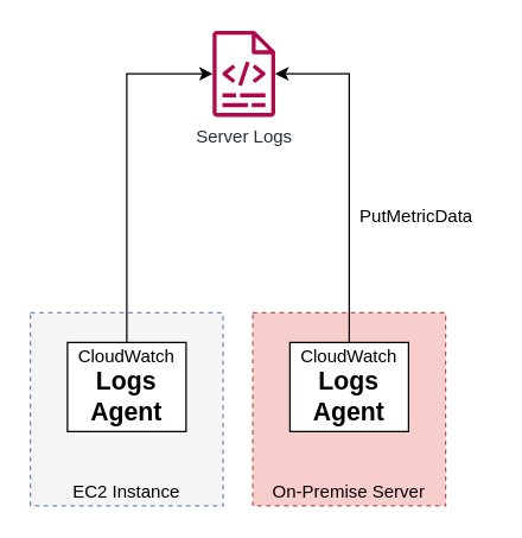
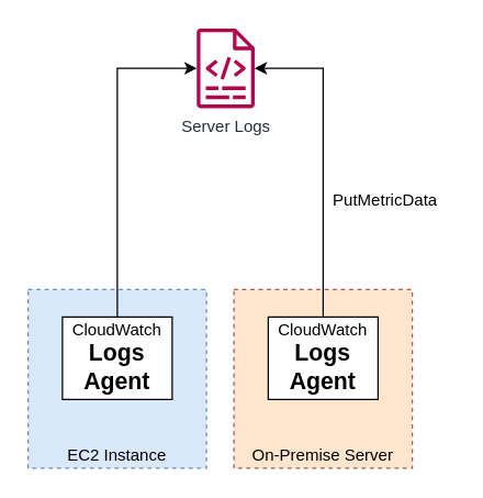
  <mxCell id="0" />
  <mxCell id="1" parent="0" />
  <mxCell id="2" value="Server Logs" style="sketch=0;outlineConnect=0;fontColor=#232F3E;gradientColor=none;fillColor=#B0084D;strokeColor=none;dashed=0;verticalLabelPosition=bottom;verticalAlign=top;align=center;html=1;fontSize=12;fontStyle=0;aspect=fixed;pointerEvents=1;shape=mxgraph.aws4.logs;" vertex="1" parent="1"><mxGeometry x="125" y="20" width="78" height="58" as="geometry" /></mxCell>
- <mxCell id="3" value="On-Premise Server" style="fillColor=#f8cecc;strokeColor=#b85450;dashed=1;verticalAlign=bottom;fontStyle=0;whiteSpace=wrap;html=1;" vertex="1" parent="1"><mxGeometry x="170" y="210" width="130" height="130" as="geometry" /></mxCell>
- <mxCell id="4" value="EC2 Instance" style="fillColor=#f5f5f5;strokeColor=#6c8ebf;dashed=1;verticalAlign=bottom;fontStyle=0;whiteSpace=wrap;html=1;" vertex="1" parent="1"><mxGeometry x="20" y="210" width="130" height="130" as="geometry" /></mxCell>
+ <mxCell id="3" value="On-Premise Server" style="fillColor=#ffe6cc;strokeColor=#b85450;dashed=1;verticalAlign=bottom;fontStyle=0;whiteSpace=wrap;html=1;" vertex="1" parent="1"><mxGeometry x="170" y="210" width="130" height="130" as="geometry" /></mxCell>
+ <mxCell id="4" value="EC2 Instance" style="fillColor=#dae8fc;strokeColor=#6c8ebf;dashed=1;verticalAlign=bottom;fontStyle=0;whiteSpace=wrap;html=1;" vertex="1" parent="1"><mxGeometry x="20" y="210" width="130" height="130" as="geometry" /></mxCell>
  <mxCell id="5" style="edgeStyle=orthogonalEdgeStyle;rounded=0;orthogonalLoop=1;jettySize=auto;html=1;" edge="1" parent="1" source="6" target="2"><mxGeometry relative="1" as="geometry"><Array as="points"><mxPoint x="85" y="49" /></Array></mxGeometry></mxCell>
  <mxCell id="6" value="CloudWatch &lt;b&gt;&lt;font style=&quot;font-size: 17px;&quot;&gt;Logs Agent&lt;/font&gt;&lt;/b&gt;" style="rounded=0;whiteSpace=wrap;html=1;" vertex="1" parent="1"><mxGeometry x="45" y="230" width="80" height="60" as="geometry" /></mxCell>
  <mxCell id="7" style="edgeStyle=orthogonalEdgeStyle;rounded=0;orthogonalLoop=1;jettySize=auto;html=1;" edge="1" parent="1" source="8" target="2"><mxGeometry relative="1" as="geometry"><Array as="points"><mxPoint x="235" y="49" /></Array></mxGeometry></mxCell>
  <mxCell id="8" value="CloudWatch &lt;b&gt;&lt;font style=&quot;font-size: 17px;&quot;&gt;Logs Agent&lt;/font&gt;&lt;/b&gt;" style="rounded=0;whiteSpace=wrap;html=1;" vertex="1" parent="1"><mxGeometry x="195" y="230" width="80" height="60" as="geometry" /></mxCell>
  <mxCell id="9" value="PutMetricData" style="text;html=1;align=center;verticalAlign=middle;resizable=0;points=[];autosize=1;strokeColor=none;fillColor=none;" vertex="1" parent="1"><mxGeometry x="230" y="130" width="100" height="30" as="geometry" /></mxCell>
